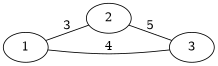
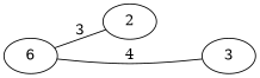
  graph {
    rankdir=LR
-   1
+   1 [label=6]
    2
    3
    1 -- 2 [label=3]
    1 -- 3 [label=4]
-   2 -- 3 [label=5]
  }
